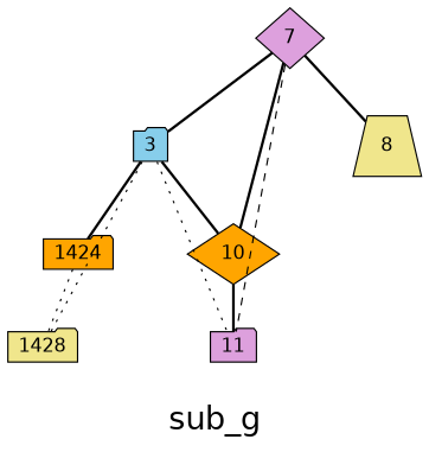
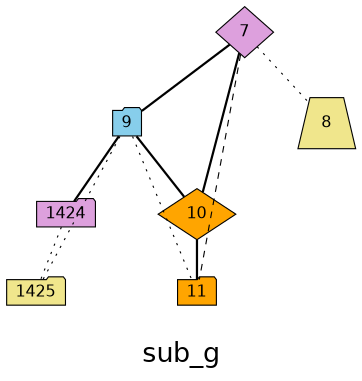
  graph {
    fontname="DejaVu Sans"
    fontsize=24
    label="\nsub_g\n"
    splines=false
    node [fillcolor=orange fontname="DejaVu Sans" shape=folder style=filled]
    edge [fontname="DejaVu Sans" style=bold]
-   9 [fillcolor=skyblue height=0.3 width=0.3 label=3]
+   9 [fillcolor=skyblue height=0.3 width=0.3]
    10 [height=0.3 shape=diamond width=0.3]
-   11 [fillcolor=plum height=0.3 width=0.3]
-   1424 [height=0.3 width=0.3]
-   1425 [fillcolor=khaki height=0.3 width=0.3 label=1428]
+   11 [height=0.3 width=0.3]
+   1424 [fillcolor=plum height=0.3 width=0.3]
+   1425 [fillcolor=khaki height=0.3 width=0.3]
    7 [fillcolor=plum height=0.3 shape=diamond width=0.3]
    8 [fillcolor=khaki height=0.3 shape=trapezium width=0.3]
    9 -- 10
    9 -- 11 [style=dotted]
    9 -- 1424
    9 -- 1425 [style=dotted]
    10 -- 11
    1424 -- 1425 [style=dotted]
    7 -- 9
    7 -- 10
    7 -- 11 [style=dashed]
-   7 -- 8
+   7 -- 8 [style=dotted]
  }
